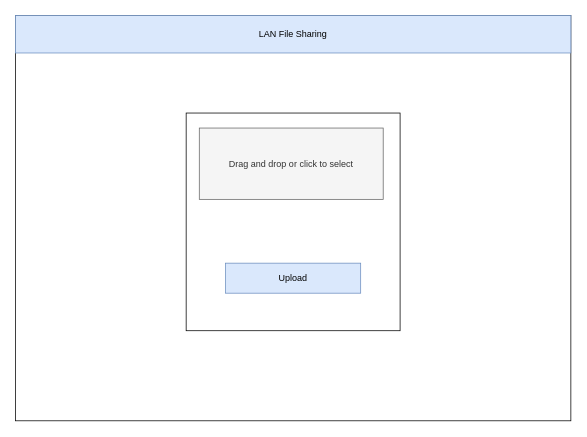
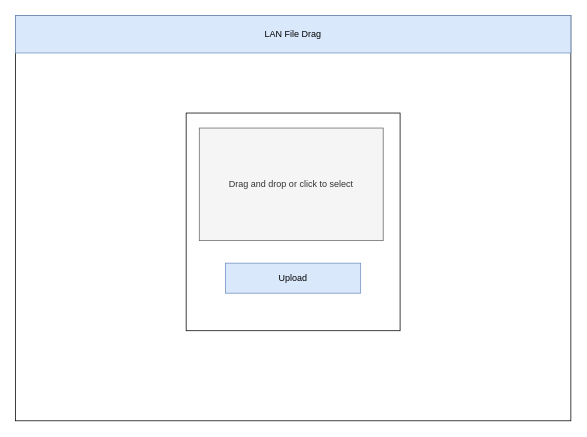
  <mxCell id="0" />
  <mxCell id="1" parent="0" />
  <mxCell id="2" value="" style="rounded=0;whiteSpace=wrap;html=1;" vertex="1" parent="1"><mxGeometry x="20" y="20" width="740" height="540" as="geometry" /></mxCell>
- <mxCell id="3" value="LAN File Sharing" style="rounded=0;whiteSpace=wrap;html=1;fillColor=#dae8fc;strokeColor=#6c8ebf;" vertex="1" parent="1"><mxGeometry x="20" y="20" width="740" height="50" as="geometry" /></mxCell>
+ <mxCell id="3" value="LAN File Drag" style="rounded=0;whiteSpace=wrap;html=1;fillColor=#dae8fc;strokeColor=#6c8ebf;" vertex="1" parent="1"><mxGeometry x="20" y="20" width="740" height="50" as="geometry" /></mxCell>
  <mxCell id="4" value="" style="rounded=0;whiteSpace=wrap;html=1;" vertex="1" parent="1"><mxGeometry x="247.5" y="150" width="285" height="290" as="geometry" /></mxCell>
- <mxCell id="5" value="Drag and drop or click to select" style="rounded=0;whiteSpace=wrap;html=1;fillColor=#f5f5f5;fontColor=#333333;strokeColor=#666666;" vertex="1" parent="1"><mxGeometry x="265" y="170" width="245" height="95" as="geometry" /></mxCell>
+ <mxCell id="5" value="Drag and drop or click to select" style="rounded=0;whiteSpace=wrap;html=1;fillColor=#f5f5f5;fontColor=#333333;strokeColor=#666666;" vertex="1" parent="1"><mxGeometry x="265" y="170" width="245" height="150" as="geometry" /></mxCell>
  <mxCell id="6" value="Upload" style="whiteSpace=wrap;html=1;fillColor=#dae8fc;strokeColor=#6c8ebf;rounded=0;" vertex="1" parent="1"><mxGeometry x="300" y="350" width="180" height="40" as="geometry" /></mxCell>
